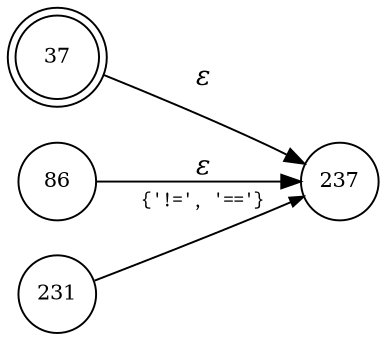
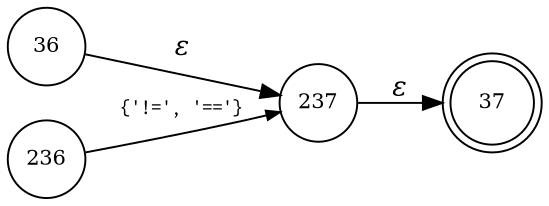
  digraph {
    rankdir=LR
    node [fixedsize=true fontsize=11 shape=circle peripheries=1]
    edge [fontname="Times-Italic"]
    n1 [label=37 shape=doublecircle width=.6 peripheries=""]
-   n2 [label=86 width=.55]
+   n2 [label=36 width=.55]
    n3 [label=237 width=.55]
-   n4 [label=231 width=.55]
+   n4 [label=236 width=.55]
    n2 -> n3 [label="&epsilon;"]
-   n1 -> n3 [label="&epsilon;"]
+   n3 -> n1 [label="&epsilon;"]
    n4 -> n3 [arrowhead=normal arrowsize=.7 fontname=Courier fontsize=11 label="{'!=', '=='}"]
  }
